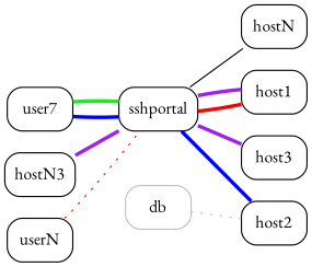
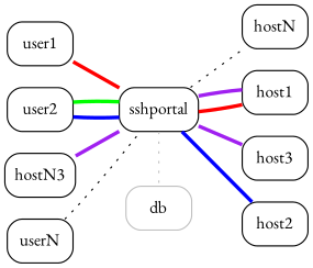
  graph {
    fontname="EB Garamond"
    rankdir=LR
    node [fillcolor=gray fontname="EB Garamond" shape=box style=rounded]
    edge [color=purple fontname="EB Garamond" penwidth=3.0]
    db [color=gray]
    sshportal
    host1
    host2
    host3
    hostN
-   user2 [label=user7]
+   user1
+   user2
    n9 [label=hostN3]
    userN
    subgraph sub_1 {
      rank=same
      db
      sshportal
    }
-   host2 -- db [color=grey style=dotted penwidth=""]
+   sshportal -- db [color=grey style=dotted penwidth=""]
    sshportal -- host1 [color=red]
    sshportal -- host1
    sshportal -- host2 [color=blue]
    sshportal -- host3
-   sshportal -- hostN [style=solid color="" penwidth=""]
+   sshportal -- hostN [style=dotted color="" penwidth=""]
+   user1 -- sshportal [color=red]
    user2 -- sshportal [color=blue]
    user2 -- sshportal [color=green]
    n9 -- sshportal
-   userN -- sshportal [style=dotted color=red penwidth=""]
+   userN -- sshportal [style=dotted color="" penwidth=""]
  }
